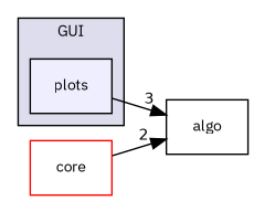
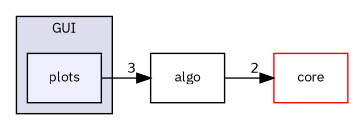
  digraph {
    compound=true
    fontname="IBM Plex Sans"
    rankdir=LR
    node [fontname="IBM Plex Sans" fontsize=10 shape=box style=filled]
    edge [fontname="IBM Plex Sans" labeldistance=1.5 labelfontname=Helvetica labelfontsize=10]
    n1 [fillcolor="#eeeeff" label=plots pencolor=black]
    n2 [label=algo style=""]
    n3 [color=red fillcolor=white label=core]
    subgraph cluster_1 {
      bgcolor="#ddddee"
      fontsize=10
      label=GUI
      pencolor=black
      n1
    }
    n1 -> n2 [headlabel=3]
-   n3 -> n2 [headlabel=2]
+   n2 -> n3 [headlabel=2]
  }
